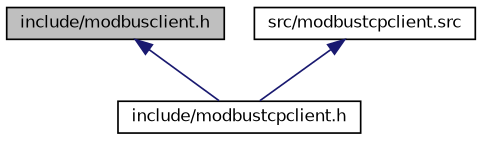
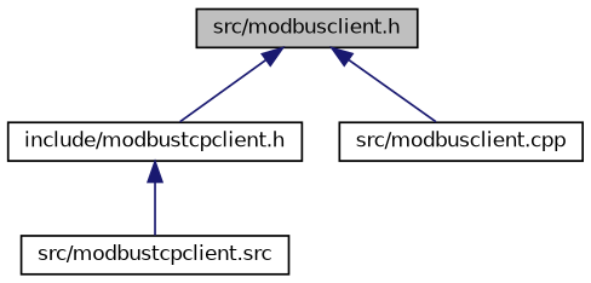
  digraph {
    node [color=black fillcolor=white fontname=Helvetica fontsize=10 shape=record style=filled]
    edge [color=midnightblue dir=back fontname=Helvetica fontsize=10 labelfontname=Helvetica labelfontsize=10 style=solid]
-   n1 [fillcolor=grey75 fontcolor=black height=0.2 label="include/modbusclient.h" width=0.4]
+   n1 [fillcolor=grey75 fontcolor=black height=0.2 label="src/modbusclient.h" width=0.4]
    n2 [height=0.2 label="include/modbustcpclient.h" width=0.4]
+   n3 [height=0.2 label="src/modbusclient.cpp" width=0.4]
    n4 [height=0.2 label="src/modbustcpclient.src" width=0.4]
    n1 -> n2
-   n4 -> n2
+   n1 -> n3
+   n2 -> n4
  }
